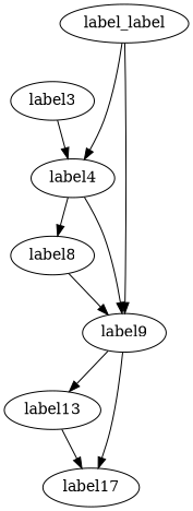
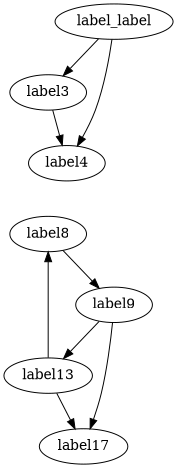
  digraph {
    n1 [label=label_label]
    label3
    label4
    label8
    label9
    label13
    n7 [label=label17]
-   n1 -> label9
+   n1 -> label3
    n1 -> label4
    label3 -> label4
-   label4 -> label8
-   label4 -> label9
+   label13 -> label8
    label8 -> label9
    label9 -> label13
    label9 -> n7
    label13 -> n7
  }
